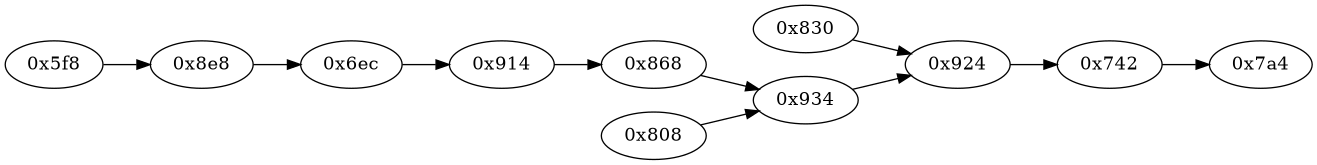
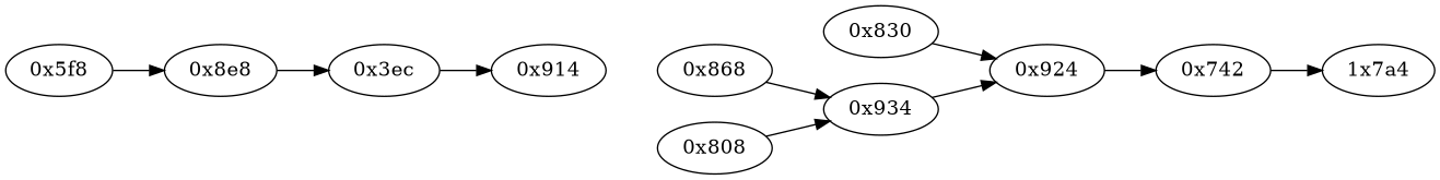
  strict digraph {
    rankdir=LR
    "0x934" [opcode="[u'ldr', u'ldr', u'ldr', u'cmp', u'mov', u'mov', u'strb', u'b']"]
    "0x924" [opcode="[u'ldr', u'ldr', u'mov', u'b']"]
    "0x830" [opcode="[u'ldrb', u'ldr', u'ldr', u'cmp', u'mov', u'b']"]
    n4 [label="0x742" opcode="[u'ldr', u'str', u'str', u'ldr', u'ldrb', u'ldr', u'ldr', u'ldr', u'cmp', u'mov', u'b']"]
-   "0x7a4" [opcode="[u'ldr', u'ldr', u'ldr', u'ldr', u'sub', u'add', u'add', u'b']"]
+   "0x7a4" [opcode="[u'ldr', u'ldr', u'ldr', u'ldr', u'sub', u'add', u'add', u'b']" label="1x7a4"]
    "0x914" [opcode="[u'ldr', u'mov', u'mov', u'b']"]
    "0x868" [opcode="[u'ldr', u'str', u'str', u'b']"]
-   "0x6ec" [opcode="[u'ldr', u'mov', u'cmp', u'mov']"]
+   "0x6ec" [opcode="[u'ldr', u'mov', u'cmp', u'mov']" label="0x3ec"]
    "0x808" [opcode="[u'ldr', u'ldr', u'b']"]
    "0x8e8" [opcode="[u'ldrb', u'ldrb', u'ldr', u'cmp', u'mov', u'mov', u'cmp', u'mov', u'teq', u'mov', u'b']"]
    "0x5f8" [opcode="[u'push', u'add', u'sub', u'str', u'ldr', u'str', u'mov', u'mov', u'ldr', u'sub', u'mul', u'mvn', u'mvn', u'ldr', u'orr', u'mov', u'cmn', u'mov', u'ldr', u'strb', u'cmp', u'mov', u'cmp', u'mov', u'mov', u'cmn', u'strb', u'eor', u'mov', u'orr', u'ldr', u'ldr', u'and', u'ldr', u'eor', u'orr', u'mov', u'orr', u'str', u'mov', u'ldr', u'ldr', u'mov', u'cmp', u'str', u'ldr', u'mov', u'str', u'cmp', u'str', u'ldr', u'ldr', u'str', u'mov', u'ldr', u'ldr', u'str', u'ldr', u'ldr', u'str', u'b']"]
    "0x934" -> "0x924"
    "0x924" -> n4
    "0x830" -> "0x924"
    n4 -> "0x7a4"
-   "0x914" -> "0x868"
    "0x868" -> "0x934"
    "0x6ec" -> "0x914"
    "0x808" -> "0x934"
    "0x8e8" -> "0x6ec"
    "0x5f8" -> "0x8e8"
  }
